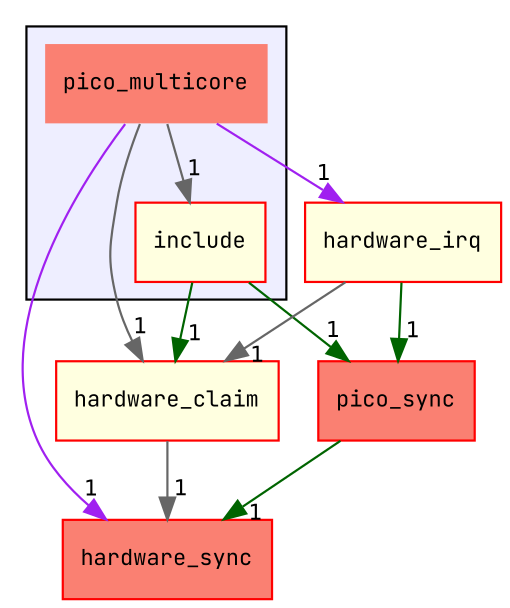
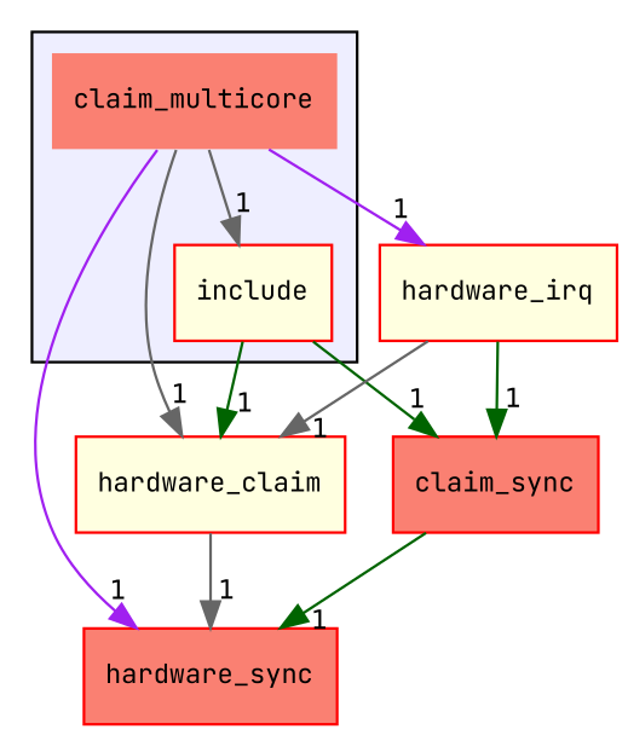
  digraph {
    compound=true
    fontname="JetBrains Mono"
    node [fillcolor=salmon fontname="JetBrains Mono" fontsize=10 shape=box style=filled color=red]
    edge [color=gray40 fontname="JetBrains Mono" headlabel=1 labeldistance=1.5 labelfontname=Helvetica labelfontsize=10]
-   n1 [label=pico_multicore shape=plaintext color=""]
+   n1 [label=claim_multicore shape=plaintext color=""]
    n2 [fillcolor=lightyellow label=include]
    n3 [fillcolor=lightyellow label=hardware_irq]
    n4 [fillcolor=lightyellow label=hardware_claim]
    n5 [label=hardware_sync]
-   n6 [label=pico_sync]
+   n6 [label=claim_sync]
    subgraph cluster_1 {
      bgcolor="#eeeeff"
      pencolor=black
      n1
      n2
    }
    n1 -> n2
    n1 -> n3 [color=purple]
    n1 -> n4
    n1 -> n5 [color=purple]
    n2 -> n4 [color=darkgreen]
    n2 -> n6 [color=darkgreen]
    n3 -> n4
    n3 -> n6 [color=darkgreen]
    n4 -> n5
    n6 -> n5 [color=darkgreen]
  }
